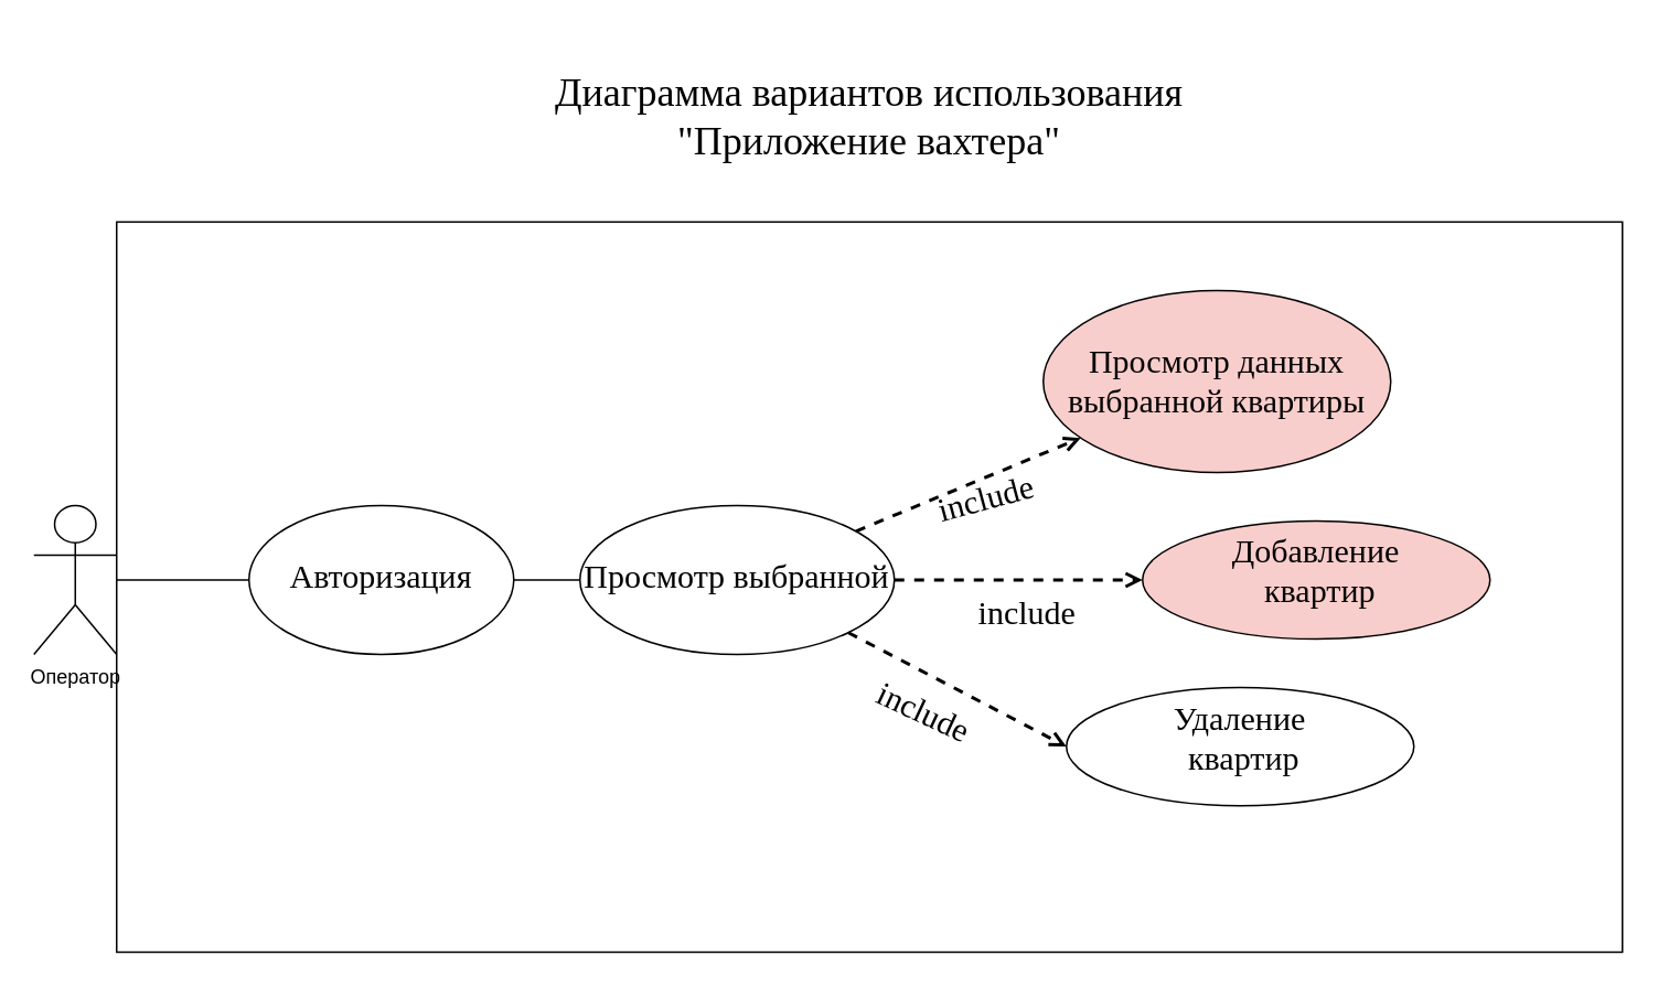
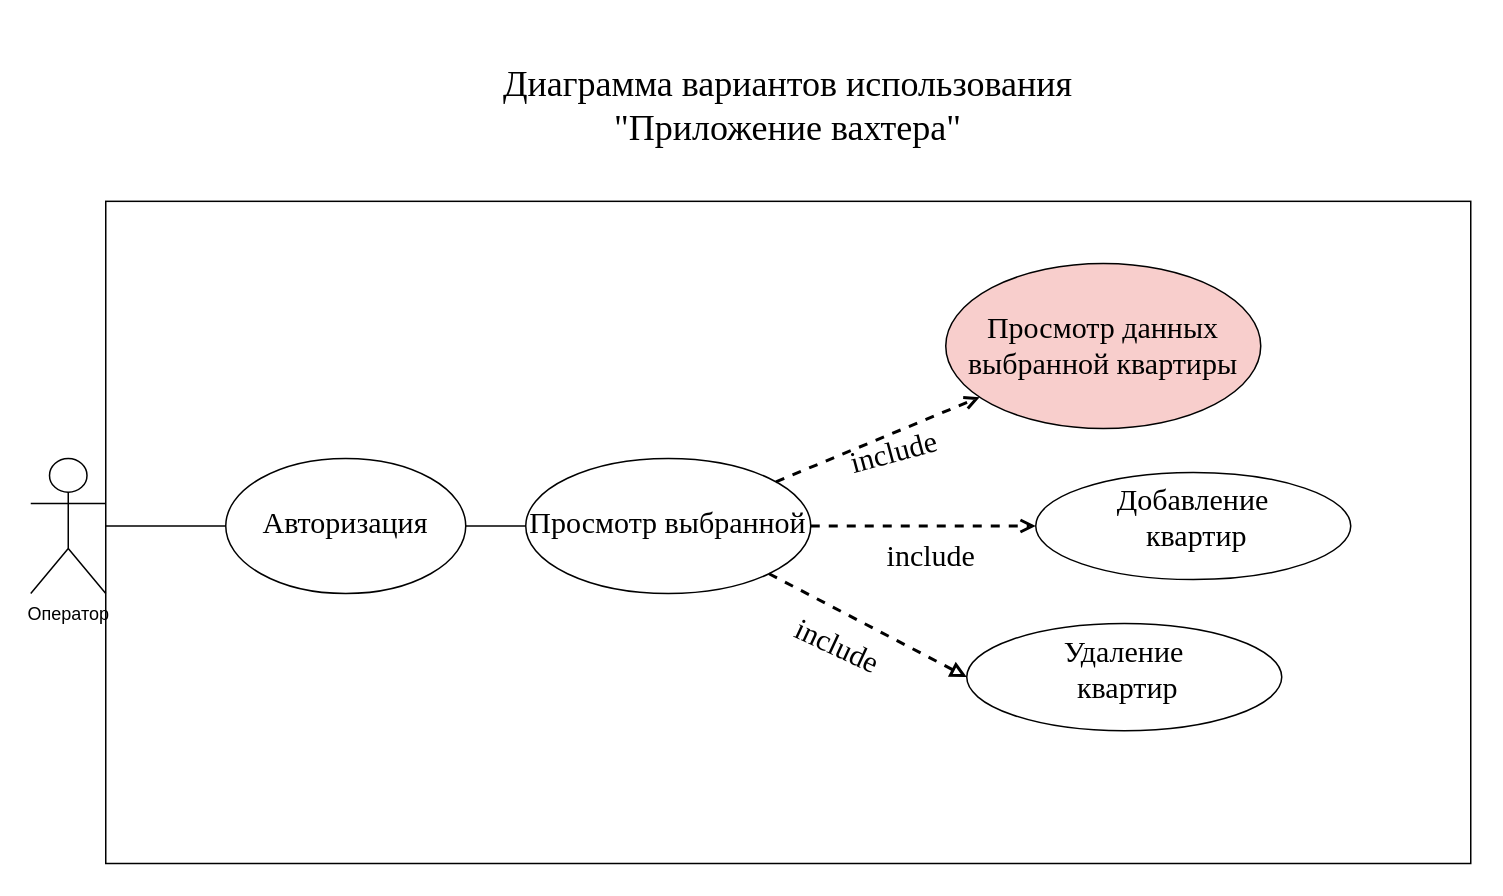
  <mxCell id="0" />
  <mxCell id="1" parent="0" />
  <mxCell id="2" value="" style="rounded=0;whiteSpace=wrap;html=1;fontFamily=Times New Roman;fontSize=20;" vertex="1" parent="1"><mxGeometry x="70" y="133.55" width="910" height="441.45" as="geometry" /></mxCell>
  <mxCell id="3" value="" style="edgeStyle=none;rounded=0;orthogonalLoop=1;jettySize=auto;html=1;endArrow=none;endFill=0;" edge="1" parent="1" source="4" target="6"><mxGeometry relative="1" as="geometry" /></mxCell>
  <mxCell id="4" value="Оператор" style="shape=umlActor;verticalLabelPosition=bottom;verticalAlign=top;html=1;outlineConnect=0;" vertex="1" parent="1"><mxGeometry x="20" y="305" width="50" height="90" as="geometry" /></mxCell>
  <mxCell id="5" style="edgeStyle=none;rounded=0;orthogonalLoop=1;jettySize=auto;html=1;entryX=0;entryY=0.5;entryDx=0;entryDy=0;fontFamily=Times New Roman;fontSize=20;endArrow=none;endFill=0;" edge="1" parent="1" source="6" target="7"><mxGeometry relative="1" as="geometry" /></mxCell>
  <mxCell id="6" value="&lt;font face=&quot;Times New Roman&quot; style=&quot;font-size: 20px&quot;&gt;&lt;br&gt;Авторизация&lt;/font&gt;" style="ellipse;whiteSpace=wrap;html=1;verticalAlign=top;" vertex="1" parent="1"><mxGeometry x="150" y="305" width="160" height="90" as="geometry" /></mxCell>
  <mxCell id="7" value="&lt;font face=&quot;Times New Roman&quot; style=&quot;font-size: 20px&quot;&gt;&lt;br&gt;Просмотр выбранной&lt;br&gt;&lt;/font&gt;" style="ellipse;whiteSpace=wrap;html=1;verticalAlign=top;" vertex="1" parent="1"><mxGeometry x="350" y="305" width="190" height="90" as="geometry" /></mxCell>
  <mxCell id="8" value="&lt;font face=&quot;Times New Roman&quot; style=&quot;font-size: 20px&quot;&gt;&lt;br&gt;Просмотр данных выбранной квартиры&lt;br&gt;&lt;/font&gt;" style="ellipse;whiteSpace=wrap;html=1;verticalAlign=top;fillColor=#f8cecc;" vertex="1" parent="1"><mxGeometry x="630" y="175" width="210" height="110" as="geometry" /></mxCell>
  <mxCell id="9" value="" style="group;rotation=0;" vertex="1" connectable="0" parent="1"><mxGeometry x="557.31" y="276.452" width="75.379" height="47.095" as="geometry" /></mxCell>
  <mxCell id="10" value="" style="edgeStyle=none;rounded=0;orthogonalLoop=1;jettySize=auto;html=1;fontFamily=Times New Roman;fontSize=20;endArrow=open;endFill=0;dashed=1;strokeWidth=2;" edge="1" parent="9" source="7" target="8"><mxGeometry relative="1" as="geometry" /></mxCell>
  <mxCell id="11" value="include" style="text;html=1;align=center;verticalAlign=middle;resizable=0;points=[];autosize=1;strokeColor=none;fillColor=none;fontSize=20;fontFamily=Times New Roman;rotation=-15;" vertex="1" parent="9"><mxGeometry x="3" y="9" width="70" height="30" as="geometry" /></mxCell>
- <mxCell id="12" value="&lt;font face=&quot;Times New Roman&quot; style=&quot;font-size: 20px&quot;&gt;Добавление&lt;br&gt;&amp;nbsp;квартир&lt;br&gt;&lt;/font&gt;" style="ellipse;whiteSpace=wrap;html=1;verticalAlign=top;fillColor=#f8cecc;" vertex="1" parent="1"><mxGeometry x="690" y="314.28" width="210" height="71.45" as="geometry" /></mxCell>
+ <mxCell id="12" value="&lt;font face=&quot;Times New Roman&quot; style=&quot;font-size: 20px&quot;&gt;Добавление&lt;br&gt;&amp;nbsp;квартир&lt;br&gt;&lt;/font&gt;" style="ellipse;whiteSpace=wrap;html=1;verticalAlign=top;" vertex="1" parent="1"><mxGeometry x="690" y="314.28" width="210" height="71.45" as="geometry" /></mxCell>
  <mxCell id="13" value="" style="group;rotation=15;" vertex="1" connectable="0" parent="1"><mxGeometry x="581.62" y="345.002" width="75.379" height="47.095" as="geometry" /></mxCell>
  <mxCell id="14" value="" style="edgeStyle=none;rounded=0;orthogonalLoop=1;jettySize=auto;html=1;fontFamily=Times New Roman;fontSize=20;endArrow=open;endFill=0;dashed=1;strokeWidth=2;" edge="1" parent="13" target="12"><mxGeometry relative="1" as="geometry" /></mxCell>
  <mxCell id="15" value="include" style="text;html=1;align=center;verticalAlign=middle;resizable=0;points=[];autosize=1;strokeColor=none;fillColor=none;fontSize=20;fontFamily=Times New Roman;rotation=0;" vertex="1" parent="13"><mxGeometry x="3" y="9" width="70" height="30" as="geometry" /></mxCell>
  <mxCell id="16" value="" style="edgeStyle=none;rounded=0;orthogonalLoop=1;jettySize=auto;html=1;fontFamily=Times New Roman;fontSize=20;endArrow=open;endFill=0;dashed=1;strokeWidth=2;entryX=0;entryY=0.5;entryDx=0;entryDy=0;exitX=1;exitY=0.5;exitDx=0;exitDy=0;" edge="1" parent="1" source="7" target="12"><mxGeometry relative="1" as="geometry"><mxPoint x="526.796" y="330.531" as="sourcePoint" /><mxPoint x="662.691" y="274.149" as="targetPoint" /></mxGeometry></mxCell>
  <mxCell id="17" value="&lt;font face=&quot;Times New Roman&quot; style=&quot;font-size: 20px&quot;&gt;Удаление&lt;br&gt;&amp;nbsp;квартир&lt;br&gt;&lt;/font&gt;" style="ellipse;whiteSpace=wrap;html=1;verticalAlign=top;" vertex="1" parent="1"><mxGeometry x="644" y="415" width="210" height="71.45" as="geometry" /></mxCell>
- <mxCell id="18" value="" style="edgeStyle=none;rounded=0;orthogonalLoop=1;jettySize=auto;html=1;fontFamily=Times New Roman;fontSize=20;endArrow=open;endFill=0;dashed=1;strokeWidth=2;entryX=0;entryY=0.5;entryDx=0;entryDy=0;exitX=1;exitY=1;exitDx=0;exitDy=0;" edge="1" parent="1" target="17" source="7"><mxGeometry relative="1" as="geometry"><mxPoint x="494" y="521.45" as="sourcePoint" /><mxPoint x="616.691" y="445.599" as="targetPoint" /></mxGeometry></mxCell>
+ <mxCell id="18" value="" style="edgeStyle=none;rounded=0;orthogonalLoop=1;jettySize=auto;html=1;fontFamily=Times New Roman;fontSize=20;endArrow=block;endFill=0;dashed=1;strokeWidth=2;entryX=0;entryY=0.5;entryDx=0;entryDy=0;exitX=1;exitY=1;exitDx=0;exitDy=0;" edge="1" parent="1" target="17" source="7"><mxGeometry relative="1" as="geometry"><mxPoint x="494" y="521.45" as="sourcePoint" /><mxPoint x="616.691" y="445.599" as="targetPoint" /></mxGeometry></mxCell>
  <mxCell id="19" value="" style="group;rotation=40;" vertex="1" connectable="0" parent="1"><mxGeometry x="520" y="405.002" width="75.379" height="47.095" as="geometry" /></mxCell>
  <mxCell id="20" value="" style="edgeStyle=none;rounded=0;orthogonalLoop=1;jettySize=auto;html=1;fontFamily=Times New Roman;fontSize=20;endArrow=open;endFill=0;dashed=1;strokeWidth=2;" edge="1" parent="19"><mxGeometry relative="1" as="geometry" /></mxCell>
  <mxCell id="21" value="include" style="text;html=1;align=center;verticalAlign=middle;resizable=0;points=[];autosize=1;strokeColor=none;fillColor=none;fontSize=20;fontFamily=Times New Roman;rotation=25;" vertex="1" parent="19"><mxGeometry x="3" y="9" width="70" height="30" as="geometry" /></mxCell>
  <mxCell id="22" value="&lt;font style=&quot;font-size: 24px&quot;&gt;Диаграмма вариантов использования &quot;Приложение вахтера&quot;&lt;/font&gt;" style="text;html=1;strokeColor=none;fillColor=none;align=center;verticalAlign=middle;whiteSpace=wrap;rounded=0;fontFamily=Times New Roman;fontSize=20;" vertex="1" parent="1"><mxGeometry x="320" y="20" width="410" height="100" as="geometry" /></mxCell>
